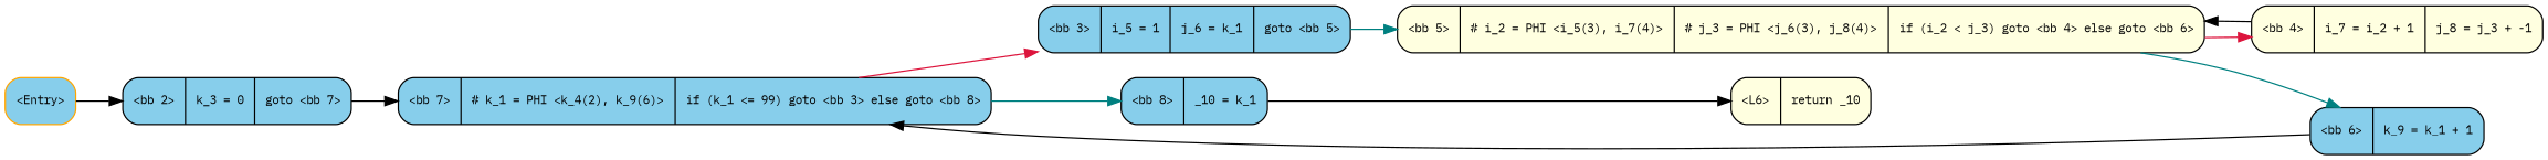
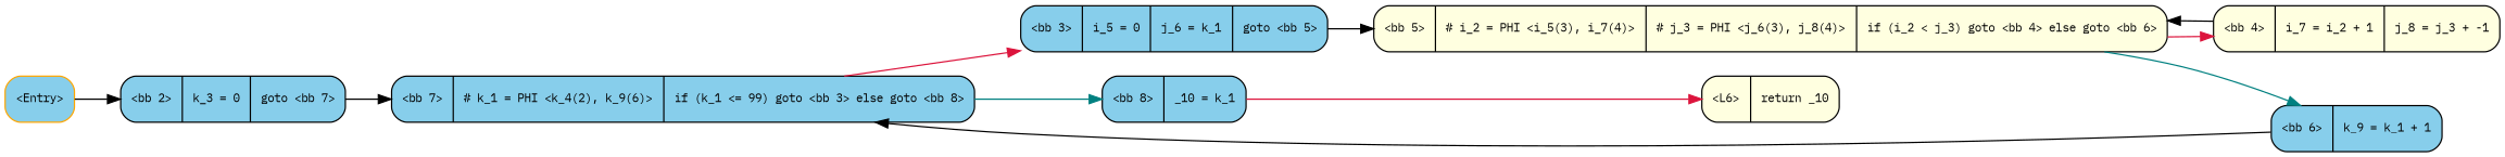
  digraph {
    fontname="IBM Plex Mono"
    fontsize=12
    labelloc=top
    rankdir=LR
    node [color=black fillcolor=skyblue fontname="IBM Plex Mono" fontsize=9 shape=Mrecord style=filled]
    edge [color=black fontname="IBM Plex Mono" fontsize=10]
    n1 [color=orange label="{ \<Entry\> }"]
    n2 [label="{ \<bb 2\>|k_3 = 0|goto \<bb 7\> }"]
    n3 [label="{ \<bb 7\>|# k_1 = PHI \<k_4(2), k_9(6)\>|if (k_1 \<= 99) goto \<bb 3\> else goto \<bb 8\> }"]
-   n4 [label="{ \<bb 3\>|i_5 = 1|j_6 = k_1|goto \<bb 5\> }"]
+   n4 [label="{ \<bb 3\>|i_5 = 0|j_6 = k_1|goto \<bb 5\> }"]
    n5 [label="{ \<bb 8\>|_10 = k_1 }"]
    n6 [fillcolor=lightyellow label="{ \<bb 5\>|# i_2 = PHI \<i_5(3), i_7(4)\>|# j_3 = PHI \<j_6(3), j_8(4)\>|if (i_2 \< j_3) goto \<bb 4\> else goto \<bb 6\> }"]
    n7 [fillcolor=lightyellow label="{ \<L6\>|return _10 }"]
    n8 [fillcolor=lightyellow label="{ \<bb 4\>|i_7 = i_2 + 1|j_8 = j_3 + -1 }"]
    n9 [label="{ \<bb 6\>|k_9 = k_1 + 1 }"]
    n1 -> n2
    n2 -> n3
    n3 -> n4 [color=crimson]
    n3 -> n5 [color=teal]
-   n4 -> n6 [color=teal]
-   n5 -> n7
+   n4 -> n6
+   n5 -> n7 [color=crimson]
    n6 -> n8 [color=crimson]
    n6 -> n9 [color=teal]
    n8 -> n6
    n9 -> n3
  }
